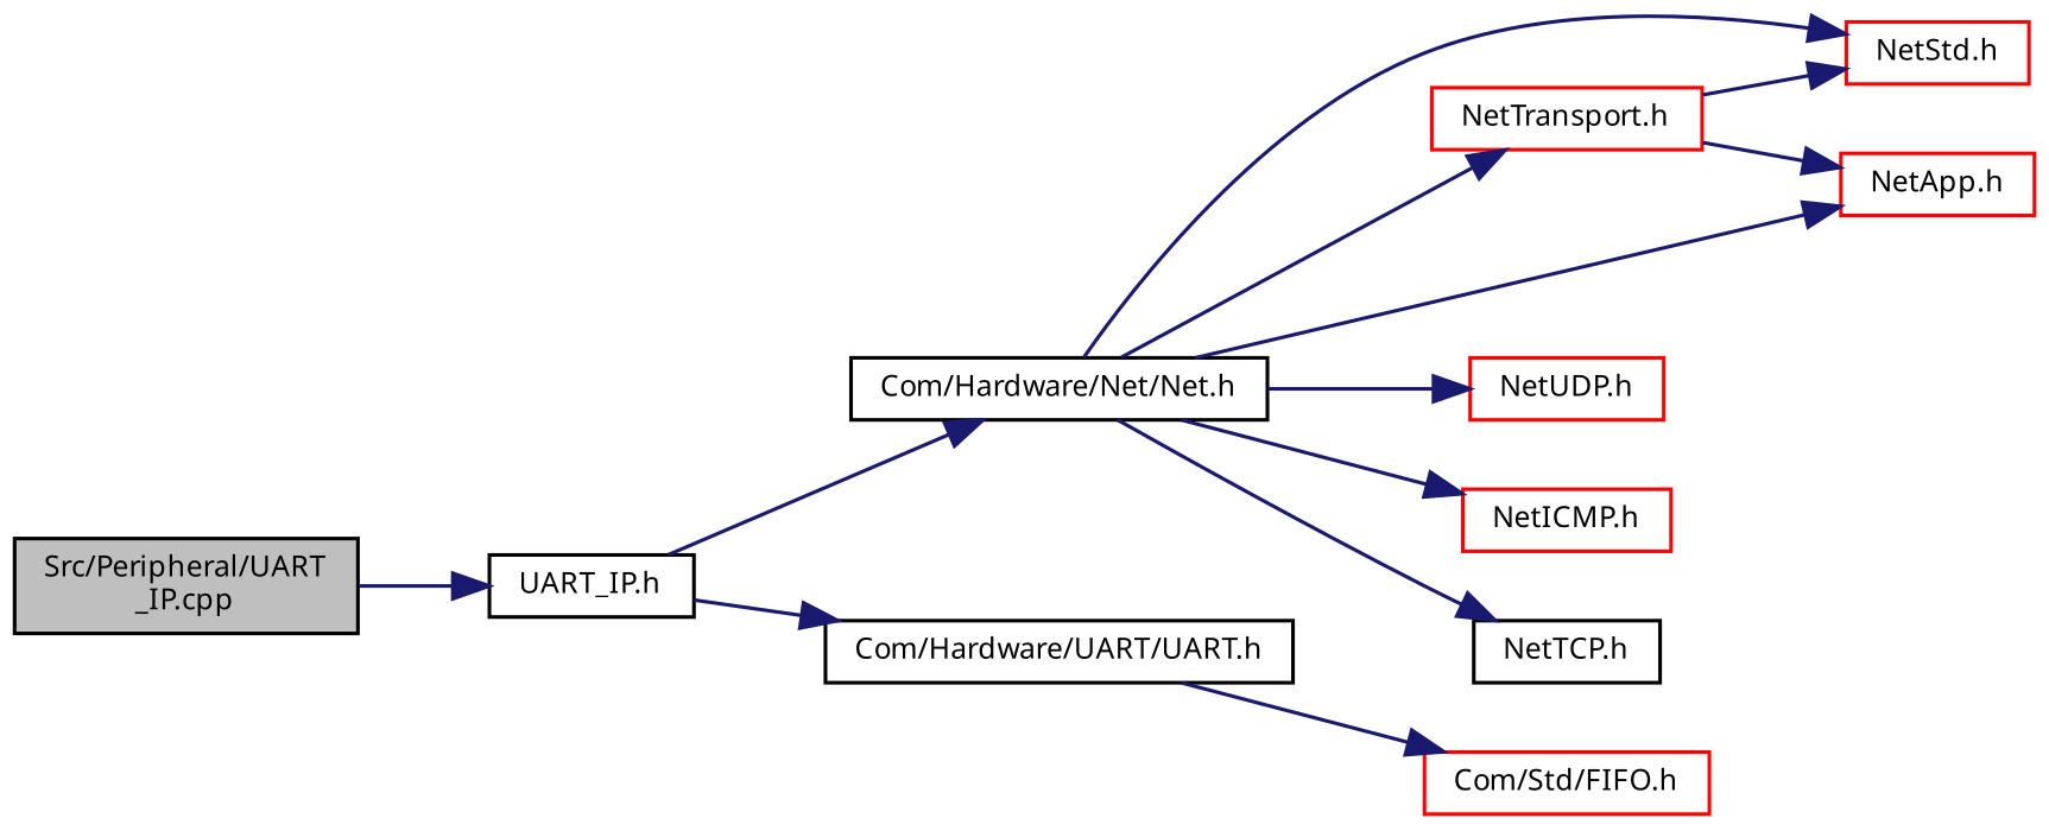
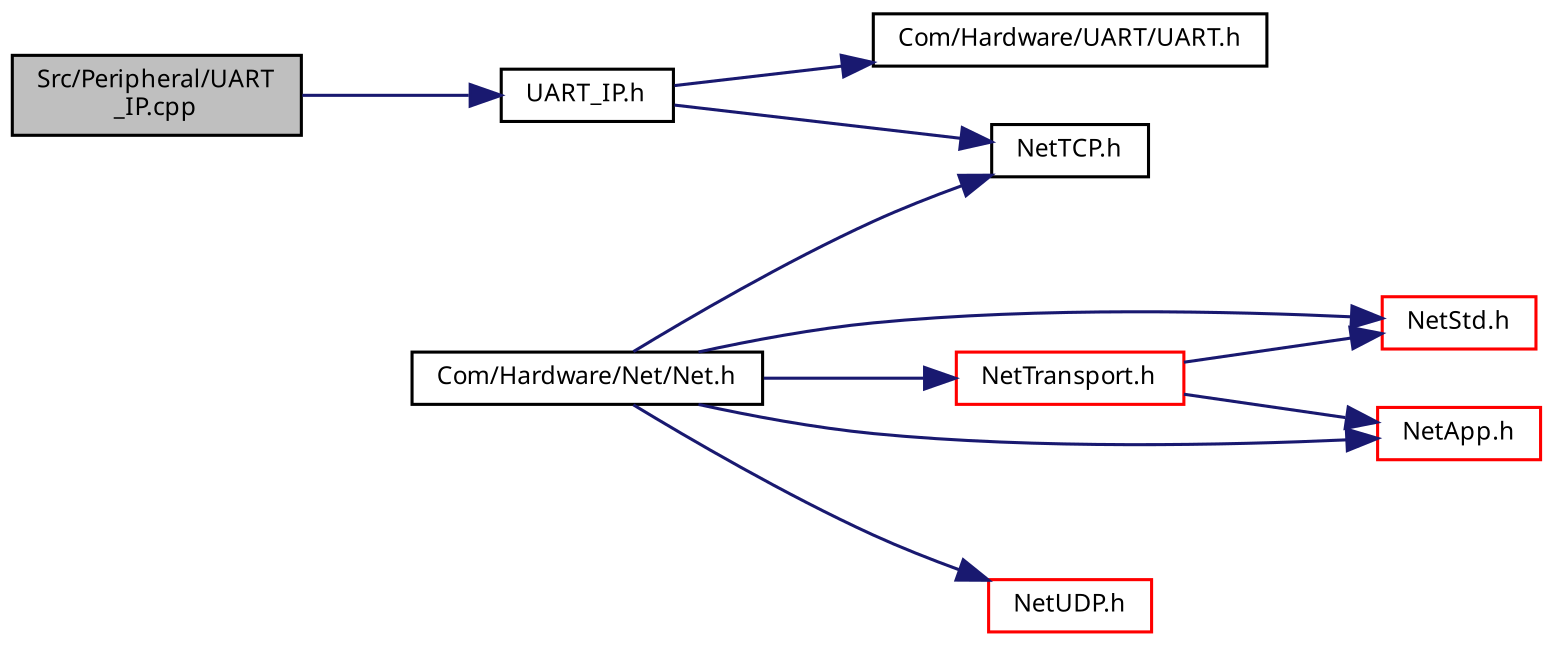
  digraph {
    rankdir=LR
    node [color=red fillcolor=white fontname=Sans fontsize=8 shape=record style=filled]
    edge [color=midnightblue fontname=Sans fontsize=8 labelfontname=Sans labelfontsize=8 style=solid]
    n1 [color=black fillcolor=grey75 fontcolor=black height=0.2 label="Src/Peripheral/UART\l_IP.cpp" width=0.4]
    n2 [color=black height=0.2 label="UART_IP.h" width=0.4]
    n3 [color=black height=0.2 label="Com/Hardware/Net/Net.h" width=0.4]
    n4 [color=black height=0.2 label="Com/Hardware/UART/UART.h" width=0.4]
    n5 [height=0.2 label="NetStd.h" width=0.4]
    n6 [height=0.2 label="NetApp.h" width=0.4]
    n7 [height=0.2 label="NetTransport.h" width=0.4]
    n8 [height=0.2 label="NetUDP.h" width=0.4]
-   n9 [height=0.2 label="NetICMP.h" width=0.4]
    n10 [color=black height=0.2 label="NetTCP.h" width=0.4]
-   n11 [height=0.2 label="Com/Std/FIFO.h" width=0.4]
    n1 -> n2
-   n2 -> n3
+   n2 -> n10
    n2 -> n4
    n3 -> n5
    n3 -> n6
    n3 -> n7
    n3 -> n8
-   n3 -> n9
    n3 -> n10
-   n4 -> n11
    n7 -> n5
    n7 -> n6
  }
